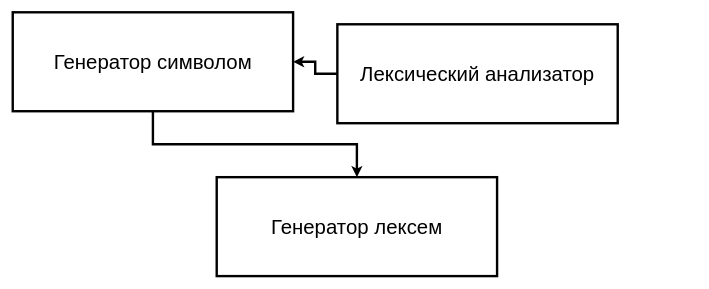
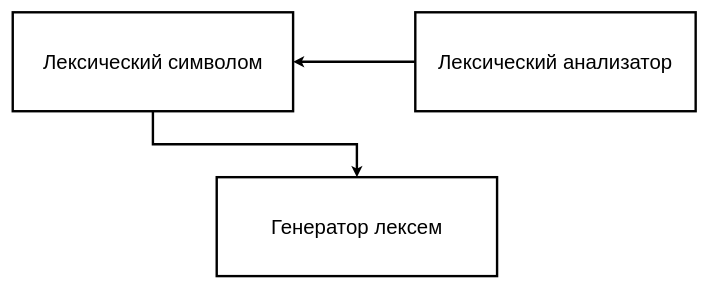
  <mxCell id="0" />
  <mxCell id="1" parent="0" />
  <mxCell id="2" value="" style="group" parent="1" vertex="1" connectable="0"><mxGeometry x="29" y="20" width="1130" height="440" as="geometry" /></mxCell>
- <mxCell id="3" value="Лексический анализатор" style="rounded=0;whiteSpace=wrap;html=1;strokeWidth=4;fontSize=34;" parent="2" vertex="1"><mxGeometry x="532.414" y="20" width="467.586" height="165" as="geometry" /></mxCell>
+ <mxCell id="3" value="Лексический анализатор" style="rounded=0;whiteSpace=wrap;html=1;strokeWidth=4;fontSize=34;" parent="2" vertex="1"><mxGeometry x="662.414" width="467.586" height="165" as="geometry" /></mxCell>
  <mxCell id="4" value="Генератор лексем" style="rounded=0;whiteSpace=wrap;html=1;strokeWidth=4;fontSize=34;" parent="2" vertex="1"><mxGeometry x="331.204" y="275" width="467.586" height="165" as="geometry" /></mxCell>
  <mxCell id="5" style="edgeStyle=orthogonalEdgeStyle;rounded=0;orthogonalLoop=1;jettySize=auto;html=1;strokeWidth=4;" parent="2" source="3" target="7" edge="1"><mxGeometry relative="1" as="geometry" /></mxCell>
  <mxCell id="6" style="edgeStyle=orthogonalEdgeStyle;rounded=0;orthogonalLoop=1;jettySize=auto;html=1;entryX=0.5;entryY=0;entryDx=0;entryDy=0;strokeWidth=4;" parent="2" source="7" target="4" edge="1"><mxGeometry relative="1" as="geometry" /></mxCell>
- <mxCell id="7" value="Генератор символом" style="whiteSpace=wrap;html=1;rounded=0;strokeWidth=4;fontSize=34;" parent="2" vertex="1"><mxGeometry x="-9" width="467.586" height="165" as="geometry" /></mxCell>
+ <mxCell id="7" value="Лексический символом" style="whiteSpace=wrap;html=1;rounded=0;strokeWidth=4;fontSize=34;" parent="2" vertex="1"><mxGeometry x="-9" width="467.586" height="165" as="geometry" /></mxCell>
